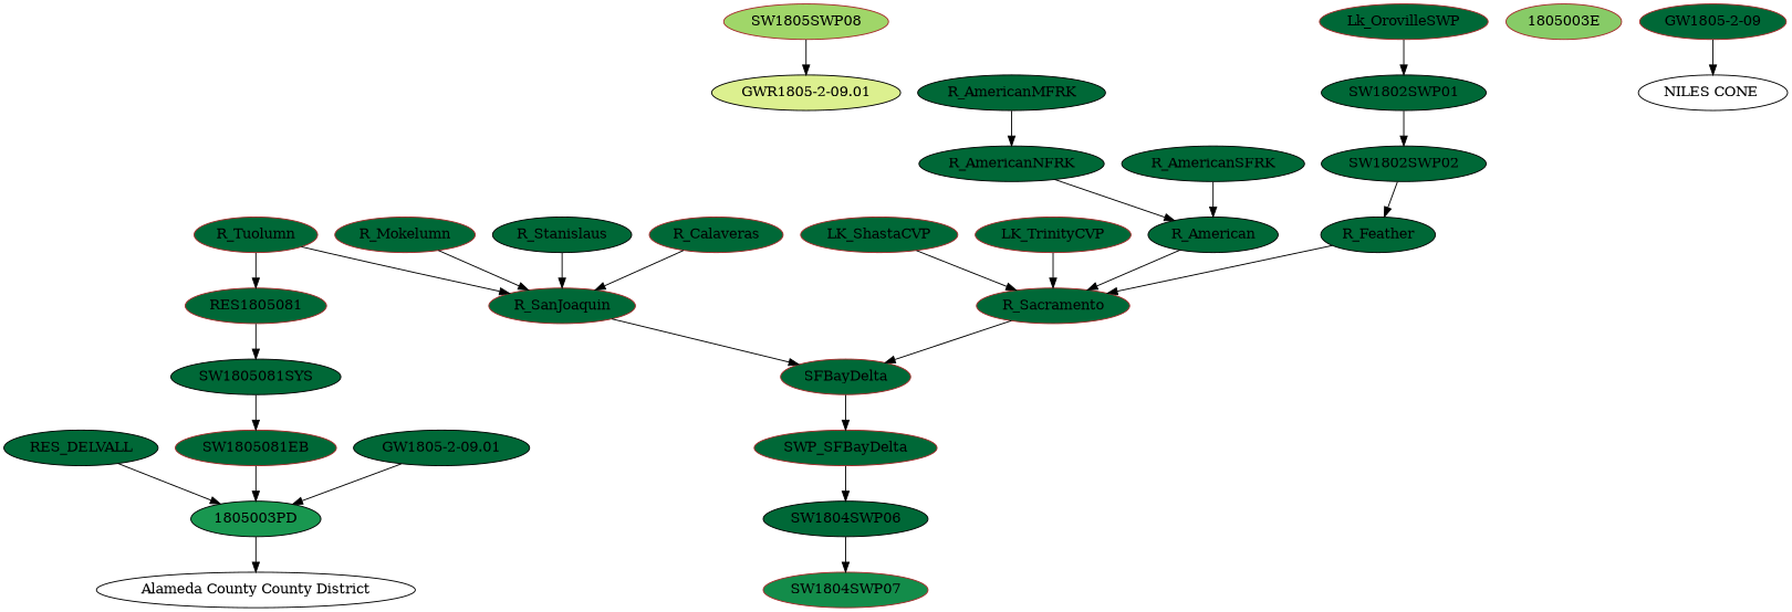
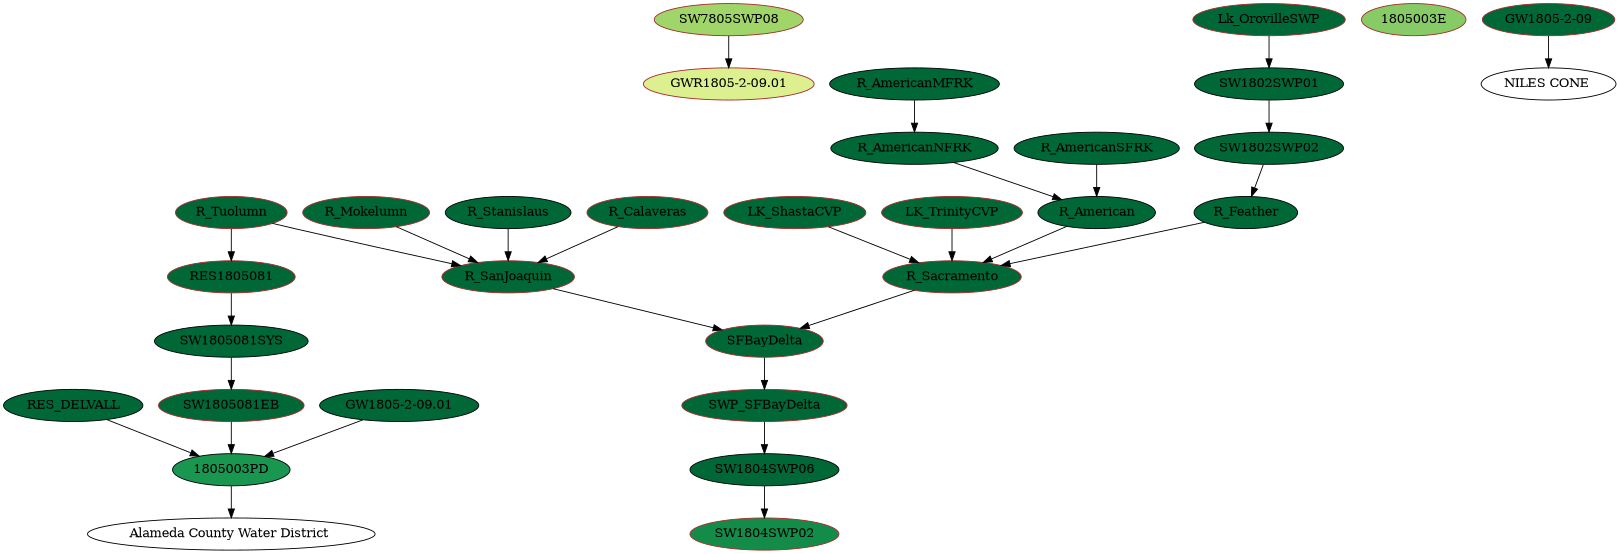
  digraph {
    node [color=brown fillcolor="#006837" style=filled]
-   SW1805SWP08 [fillcolor="#a0d669"]
-   "GWR1805-2-09.01" [color=black fillcolor="#dcf08f"]
+   SW1805SWP08 [fillcolor="#a0d669" label=SW7805SWP08]
+   "GWR1805-2-09.01" [fillcolor="#dcf08f"]
    "1805003PD" [color=black fillcolor="#199750"]
-   "Alameda County Water District " [color=black label="Alameda County County District" fillcolor="" style=""]
+   "Alameda County Water District " [color=black fillcolor="" style=""]
    "1805003E" [fillcolor="#87cb67"]
    "GW1805-2-09.01" [color=black]
    "NILES CONE " [color=black fillcolor="" style=""]
    "GW1805-2-09"
    RES_DELVALL [color=black]
    SW1805081EB
    SW1805081SYS [color=black]
    RES1805081
    R_Tuolumn
    R_SanJoaquin
    SFBayDelta
    SW1804SWP06 [color=black]
-   SW1804SWP07 [fillcolor="#138c4a"]
+   SW1804SWP07 [fillcolor="#138c4a" label=SW1804SWP02]
    SWP_SFBayDelta
    R_Calaveras
    R_Mokelumn
    R_Stanislaus [color=black]
    LK_ShastaCVP
    R_Sacramento
    LK_TrinityCVP
    R_American [color=black]
    R_AmericanSFRK [color=black]
    R_AmericanMFRK [color=black]
    R_AmericanNFRK [color=black]
    R_Feather [color=black]
    SW1802SWP01 [color=black]
    SW1802SWP02 [color=black]
    Lk_OrovilleSWP
    SW1805SWP08 -> "GWR1805-2-09.01"
    "1805003PD" -> "Alameda County Water District "
    "GW1805-2-09.01" -> "1805003PD"
    "GW1805-2-09" -> "NILES CONE "
    RES_DELVALL -> "1805003PD"
    SW1805081EB -> "1805003PD"
    SW1805081SYS -> SW1805081EB
    RES1805081 -> SW1805081SYS
    R_Tuolumn -> RES1805081
    R_Tuolumn -> R_SanJoaquin
    R_SanJoaquin -> SFBayDelta
    SFBayDelta -> SWP_SFBayDelta
    SW1804SWP06 -> SW1804SWP07
    SWP_SFBayDelta -> SW1804SWP06
    R_Calaveras -> R_SanJoaquin
    R_Mokelumn -> R_SanJoaquin
    R_Stanislaus -> R_SanJoaquin
    LK_ShastaCVP -> R_Sacramento
    R_Sacramento -> SFBayDelta
    LK_TrinityCVP -> R_Sacramento
    R_American -> R_Sacramento
    R_AmericanSFRK -> R_American
    R_AmericanMFRK -> R_AmericanNFRK
    R_AmericanNFRK -> R_American
    R_Feather -> R_Sacramento
    SW1802SWP01 -> SW1802SWP02
    SW1802SWP02 -> R_Feather
    Lk_OrovilleSWP -> SW1802SWP01
  }
